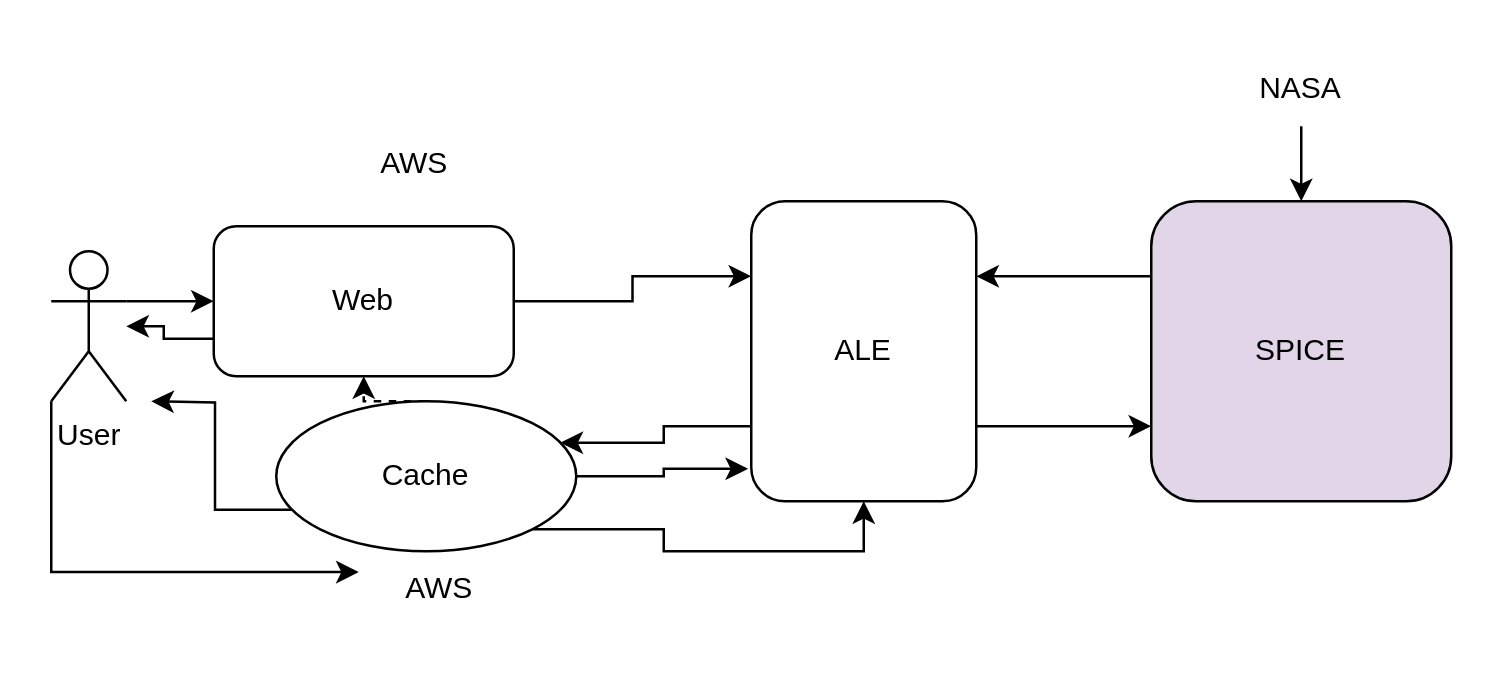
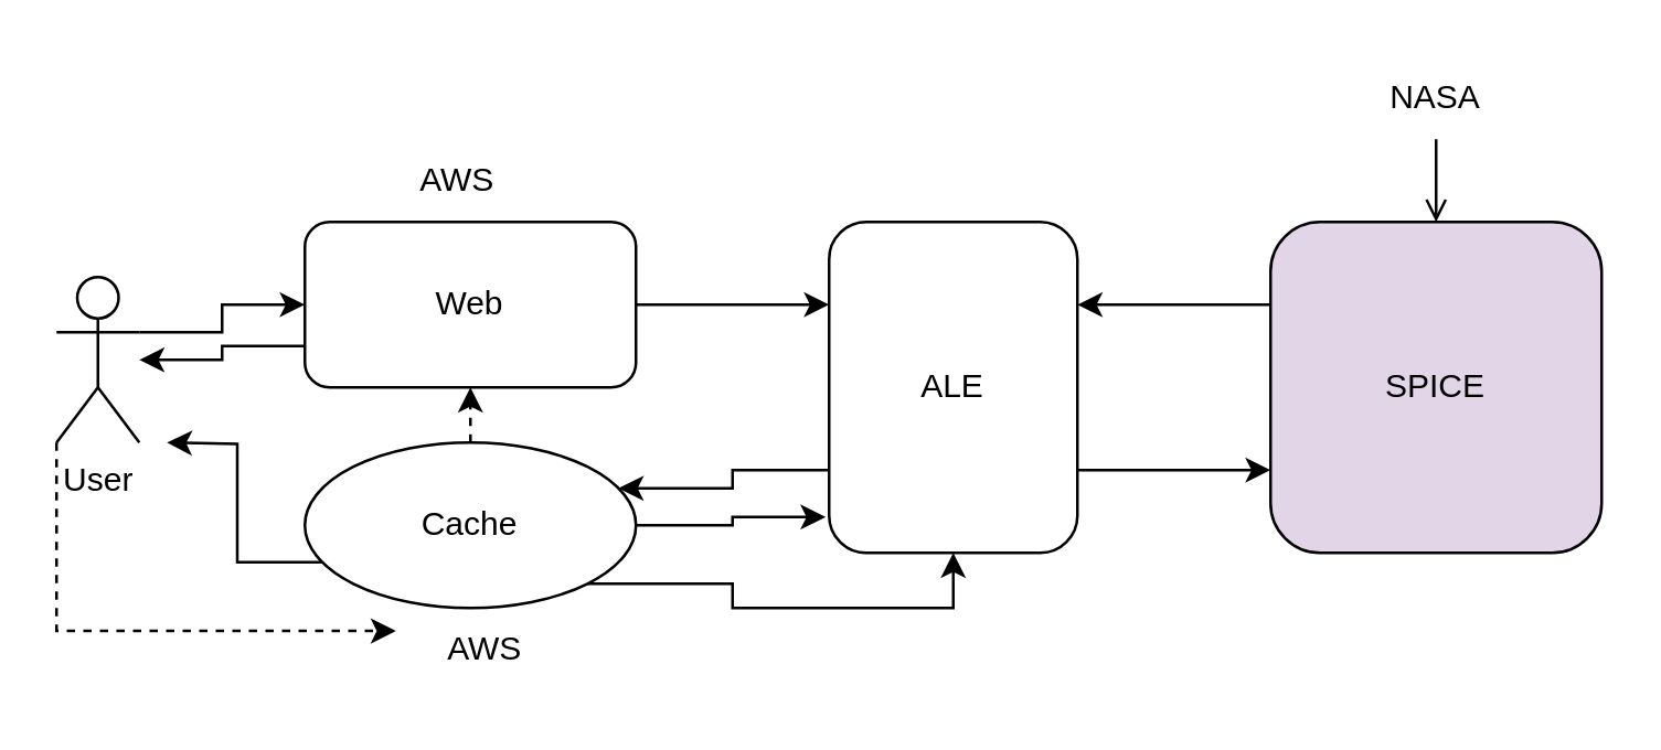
  <mxCell id="0" />
  <mxCell id="1" parent="0" />
  <mxCell id="2" style="edgeStyle=orthogonalEdgeStyle;rounded=0;orthogonalLoop=1;jettySize=auto;html=1;exitX=1;exitY=0.333;exitDx=0;exitDy=0;exitPerimeter=0;entryX=0;entryY=0.5;entryDx=0;entryDy=0;" edge="1" parent="1" source="3" target="13"><mxGeometry relative="1" as="geometry" /></mxCell>
  <mxCell id="3" value="User" style="shape=umlActor;verticalLabelPosition=bottom;verticalAlign=top;html=1;outlineConnect=0;" vertex="1" parent="1"><mxGeometry x="20" y="100" width="30" height="60" as="geometry" /></mxCell>
  <mxCell id="4" style="edgeStyle=orthogonalEdgeStyle;rounded=0;orthogonalLoop=1;jettySize=auto;html=1;exitX=1;exitY=0.75;exitDx=0;exitDy=0;entryX=0;entryY=0.75;entryDx=0;entryDy=0;" edge="1" parent="1" source="6" target="15"><mxGeometry relative="1" as="geometry" /></mxCell>
  <mxCell id="5" style="edgeStyle=orthogonalEdgeStyle;rounded=0;orthogonalLoop=1;jettySize=auto;html=1;exitX=0;exitY=0.75;exitDx=0;exitDy=0;entryX=1;entryY=0.25;entryDx=0;entryDy=0;" edge="1" parent="1" source="6" target="10"><mxGeometry relative="1" as="geometry" /></mxCell>
  <mxCell id="6" value="ALE" style="rounded=1;whiteSpace=wrap;html=1;" vertex="1" parent="1"><mxGeometry x="300" y="80" width="90" height="120" as="geometry" /></mxCell>
  <mxCell id="7" style="edgeStyle=orthogonalEdgeStyle;rounded=0;orthogonalLoop=1;jettySize=auto;html=1;exitX=1;exitY=1;exitDx=0;exitDy=0;entryX=0.5;entryY=1;entryDx=0;entryDy=0;" edge="1" parent="1" source="10" target="6"><mxGeometry relative="1" as="geometry" /></mxCell>
  <mxCell id="8" style="edgeStyle=orthogonalEdgeStyle;rounded=0;orthogonalLoop=1;jettySize=auto;html=1;exitX=0.5;exitY=0;exitDx=0;exitDy=0;entryX=0.5;entryY=1;entryDx=0;entryDy=0;dashed=1;" edge="1" parent="1" source="10" target="13"><mxGeometry relative="1" as="geometry" /></mxCell>
  <mxCell id="9" style="edgeStyle=orthogonalEdgeStyle;rounded=0;orthogonalLoop=1;jettySize=auto;html=1;exitX=0;exitY=0.75;exitDx=0;exitDy=0;" edge="1" parent="1" source="10"><mxGeometry relative="1" as="geometry"><mxPoint x="60" y="160" as="targetPoint" /></mxGeometry></mxCell>
  <mxCell id="10" value="Cache" style="ellipse;whiteSpace=wrap;html=1;" vertex="1" parent="1"><mxGeometry x="110" y="160" width="120" height="60" as="geometry" /></mxCell>
  <mxCell id="11" style="edgeStyle=orthogonalEdgeStyle;rounded=0;orthogonalLoop=1;jettySize=auto;html=1;exitX=1;exitY=0.5;exitDx=0;exitDy=0;entryX=0;entryY=0.25;entryDx=0;entryDy=0;" edge="1" parent="1" source="13" target="6"><mxGeometry relative="1" as="geometry" /></mxCell>
  <mxCell id="12" style="edgeStyle=orthogonalEdgeStyle;rounded=0;orthogonalLoop=1;jettySize=auto;html=1;exitX=0;exitY=0.75;exitDx=0;exitDy=0;" edge="1" parent="1" source="13" target="3"><mxGeometry relative="1" as="geometry"><mxPoint x="90" y="125" as="targetPoint" /></mxGeometry></mxCell>
- <mxCell id="13" value="Web" style="rounded=1;whiteSpace=wrap;html=1;" vertex="1" parent="1"><mxGeometry x="85" y="90" width="120" height="60" as="geometry" /></mxCell>
+ <mxCell id="13" value="Web" style="rounded=1;whiteSpace=wrap;html=1;" vertex="1" parent="1"><mxGeometry x="110" y="80" width="120" height="60" as="geometry" /></mxCell>
  <mxCell id="14" style="edgeStyle=orthogonalEdgeStyle;rounded=0;orthogonalLoop=1;jettySize=auto;html=1;exitX=0;exitY=0.25;exitDx=0;exitDy=0;entryX=1;entryY=0.25;entryDx=0;entryDy=0;" edge="1" parent="1" source="15" target="6"><mxGeometry relative="1" as="geometry" /></mxCell>
  <mxCell id="15" value="SPICE" style="rounded=1;whiteSpace=wrap;html=1;fillColor=#e1d5e7;" vertex="1" parent="1"><mxGeometry x="460" y="80" width="120" height="120" as="geometry" /></mxCell>
- <mxCell id="16" style="edgeStyle=orthogonalEdgeStyle;rounded=0;orthogonalLoop=1;jettySize=auto;html=1;exitX=0.5;exitY=1;exitDx=0;exitDy=0;entryX=0.5;entryY=0;entryDx=0;entryDy=0;" edge="1" parent="1" source="17" target="15"><mxGeometry relative="1" as="geometry" /></mxCell>
+ <mxCell id="16" style="edgeStyle=orthogonalEdgeStyle;rounded=0;orthogonalLoop=1;jettySize=auto;html=1;exitX=0.5;exitY=1;exitDx=0;exitDy=0;entryX=0.5;entryY=0;entryDx=0;entryDy=0;endArrow=open;" edge="1" parent="1" source="17" target="15"><mxGeometry relative="1" as="geometry" /></mxCell>
  <mxCell id="17" value="NASA" style="text;html=1;align=center;verticalAlign=middle;whiteSpace=wrap;rounded=0;" vertex="1" parent="1"><mxGeometry x="490" y="20" width="60" height="30" as="geometry" /></mxCell>
  <mxCell id="18" style="edgeStyle=orthogonalEdgeStyle;rounded=0;orthogonalLoop=1;jettySize=auto;html=1;exitX=1;exitY=0.5;exitDx=0;exitDy=0;entryX=-0.014;entryY=0.892;entryDx=0;entryDy=0;entryPerimeter=0;" edge="1" parent="1" source="10" target="6"><mxGeometry relative="1" as="geometry" /></mxCell>
  <mxCell id="19" value="AWS" style="text;html=1;align=center;verticalAlign=middle;resizable=0;points=[];autosize=1;strokeColor=none;fillColor=none;" vertex="1" parent="1"><mxGeometry x="140" y="50" width="50" height="30" as="geometry" /></mxCell>
- <mxCell id="20" style="edgeStyle=orthogonalEdgeStyle;rounded=0;orthogonalLoop=1;jettySize=auto;html=1;exitX=0;exitY=1;exitDx=0;exitDy=0;exitPerimeter=0;entryX=0.275;entryY=1.139;entryDx=0;entryDy=0;entryPerimeter=0;" edge="1" parent="1" source="3" target="10"><mxGeometry relative="1" as="geometry" /></mxCell>
+ <mxCell id="20" style="edgeStyle=orthogonalEdgeStyle;rounded=0;orthogonalLoop=1;jettySize=auto;html=1;exitX=0;exitY=1;exitDx=0;exitDy=0;exitPerimeter=0;entryX=0.275;entryY=1.139;entryDx=0;entryDy=0;entryPerimeter=0;dashed=1;" edge="1" parent="1" source="3" target="10"><mxGeometry relative="1" as="geometry" /></mxCell>
  <mxCell id="21" value="AWS" style="text;html=1;align=center;verticalAlign=middle;resizable=0;points=[];autosize=1;strokeColor=none;fillColor=none;" vertex="1" parent="1"><mxGeometry x="150" y="220" width="50" height="30" as="geometry" /></mxCell>
